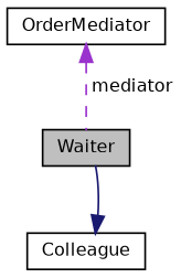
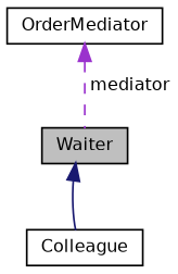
  digraph {
    node [color=black fillcolor=white fontname=Helvetica fontsize=10 shape=record style=filled]
    edge [dir=back fontname=Helvetica fontsize=10 labelfontname=Helvetica labelfontsize=10]
    n1 [fillcolor=grey75 fontcolor=black height=0.2 label=Waiter width=0.4]
    n2 [height=0.2 label=Colleague width=0.4]
    n3 [height=0.2 label=OrderMediator width=0.4]
-   n2 -> n1 [color=midnightblue style=solid]
+   n1 -> n2 [color=midnightblue style=solid]
    n3 -> n1 [color=darkorchid3 label=" mediator" style=dashed]
  }
